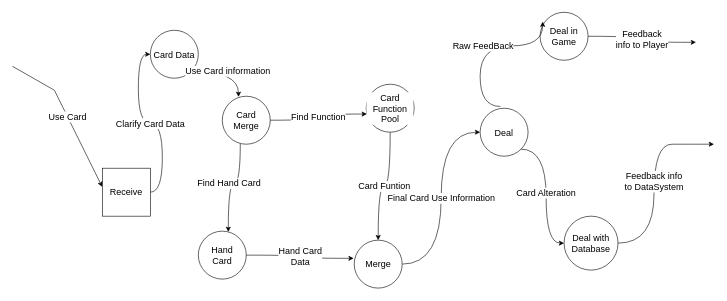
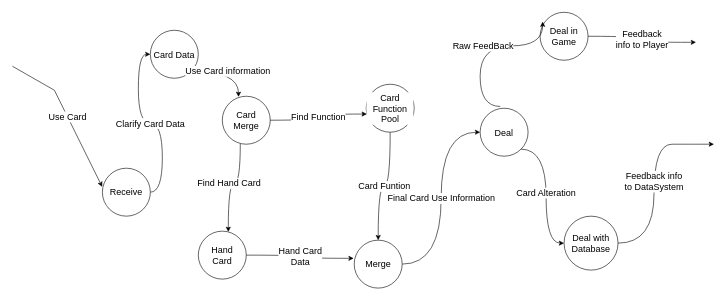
  <mxCell id="0" />
  <mxCell id="1" parent="0" />
  <mxCell id="2" value="Clarify Card Data" style="edgeStyle=orthogonalEdgeStyle;rounded=0;orthogonalLoop=1;jettySize=auto;html=1;exitX=1;exitY=0.5;exitDx=0;exitDy=0;entryX=0;entryY=0.5;entryDx=0;entryDy=0;curved=1;fontSize=15;" edge="1" parent="1" source="3" target="5"><mxGeometry relative="1" as="geometry" /></mxCell>
- <mxCell id="3" value="Receive" style="whiteSpace=wrap;html=1;aspect=fixed;fontSize=15;rounded=0;" vertex="1" parent="1"><mxGeometry x="170" y="280" width="80" height="80" as="geometry" /></mxCell>
+ <mxCell id="3" value="Receive" style="ellipse;whiteSpace=wrap;html=1;aspect=fixed;fontSize=15;" vertex="1" parent="1"><mxGeometry x="170" y="280" width="80" height="80" as="geometry" /></mxCell>
  <mxCell id="4" value="Use Card" style="endArrow=classic;html=1;rounded=0;entryX=-0.004;entryY=0.388;entryDx=0;entryDy=0;entryPerimeter=0;fontSize=15;" edge="1" parent="1" target="3"><mxGeometry width="50" height="50" relative="1" as="geometry"><mxPoint x="20" y="110" as="sourcePoint" /><mxPoint x="40" y="20" as="targetPoint" /><Array as="points"><mxPoint x="90" y="150" /></Array></mxGeometry></mxCell>
  <mxCell id="5" value="Card Data" style="ellipse;whiteSpace=wrap;html=1;aspect=fixed;fontSize=15;" vertex="1" parent="1"><mxGeometry x="250" y="50" width="80" height="80" as="geometry" /></mxCell>
  <mxCell id="6" value="Find Hand Card" style="edgeStyle=orthogonalEdgeStyle;shape=connector;curved=1;rounded=0;orthogonalLoop=1;jettySize=auto;html=1;strokeColor=default;align=center;verticalAlign=middle;fontFamily=Helvetica;fontSize=15;fontColor=default;labelBackgroundColor=default;endArrow=classic;" edge="1" parent="1" source="7" target="9"><mxGeometry x="0.009" relative="1" as="geometry"><Array as="points"><mxPoint x="400" y="305" /><mxPoint x="380" y="305" /></Array><mxPoint as="offset" /></mxGeometry></mxCell>
  <mxCell id="7" value="Card Merge" style="ellipse;whiteSpace=wrap;html=1;aspect=fixed;fontSize=15;" vertex="1" parent="1"><mxGeometry x="370" y="160" width="80" height="80" as="geometry" /></mxCell>
  <mxCell id="8" value="Use Card information" style="endArrow=classic;html=1;rounded=0;strokeColor=default;align=center;verticalAlign=middle;fontFamily=Helvetica;fontSize=15;fontColor=default;labelBackgroundColor=default;edgeStyle=orthogonalEdgeStyle;curved=1;exitX=1;exitY=1;exitDx=0;exitDy=0;entryX=0.338;entryY=0.013;entryDx=0;entryDy=0;entryPerimeter=0;" edge="1" parent="1" source="5" target="7"><mxGeometry width="50" height="50" relative="1" as="geometry"><mxPoint x="360" y="130" as="sourcePoint" /><mxPoint x="410" y="80" as="targetPoint" /></mxGeometry></mxCell>
  <mxCell id="9" value="&lt;div style=&quot;font-size: 15px;&quot;&gt;Hand&lt;/div&gt;Card" style="ellipse;whiteSpace=wrap;html=1;aspect=fixed;fontFamily=Helvetica;fontSize=15;fontColor=default;labelBackgroundColor=default;" vertex="1" parent="1"><mxGeometry x="330" y="385" width="80" height="80" as="geometry" /></mxCell>
  <mxCell id="10" value="Card Funtion" style="edgeStyle=orthogonalEdgeStyle;shape=connector;curved=1;rounded=0;orthogonalLoop=1;jettySize=auto;html=1;entryX=0.5;entryY=0;entryDx=0;entryDy=0;strokeColor=default;align=center;verticalAlign=middle;fontFamily=Helvetica;fontSize=15;fontColor=default;labelBackgroundColor=default;endArrow=classic;" edge="1" parent="1" source="11" target="15"><mxGeometry relative="1" as="geometry"><mxPoint x="700" y="290" as="targetPoint" /></mxGeometry></mxCell>
  <mxCell id="11" value="Card Function&lt;div style=&quot;font-size: 15px;&quot;&gt;Pool&lt;/div&gt;" style="ellipse;whiteSpace=wrap;html=1;aspect=fixed;fontFamily=Helvetica;fontSize=15;fontColor=default;labelBackgroundColor=default;" vertex="1" parent="1"><mxGeometry x="610" y="140" width="80" height="80" as="geometry" /></mxCell>
  <mxCell id="12" value="Find Function" style="edgeStyle=orthogonalEdgeStyle;shape=connector;curved=1;rounded=0;orthogonalLoop=1;jettySize=auto;html=1;entryX=0.013;entryY=0.621;entryDx=0;entryDy=0;entryPerimeter=0;strokeColor=default;align=center;verticalAlign=middle;fontFamily=Helvetica;fontSize=15;fontColor=default;labelBackgroundColor=default;endArrow=classic;" edge="1" parent="1" source="7" target="11"><mxGeometry relative="1" as="geometry" /></mxCell>
  <mxCell id="13" value="Final Card Use Information" style="edgeStyle=orthogonalEdgeStyle;shape=connector;curved=1;rounded=0;orthogonalLoop=1;jettySize=auto;html=1;entryX=0;entryY=0.5;entryDx=0;entryDy=0;strokeColor=default;align=center;verticalAlign=middle;fontFamily=Helvetica;fontSize=15;fontColor=default;labelBackgroundColor=default;endArrow=classic;" edge="1" parent="1" source="15" target="17"><mxGeometry relative="1" as="geometry" /></mxCell>
  <mxCell id="14" style="edgeStyle=orthogonalEdgeStyle;shape=connector;curved=1;rounded=0;orthogonalLoop=1;jettySize=auto;html=1;exitX=0.5;exitY=0;exitDx=0;exitDy=0;strokeColor=default;align=center;verticalAlign=middle;fontFamily=Helvetica;fontSize=11;fontColor=default;labelBackgroundColor=default;endArrow=classic;" edge="1" parent="1" source="15"><mxGeometry relative="1" as="geometry"><mxPoint x="629.385" y="420" as="targetPoint" /></mxGeometry></mxCell>
  <mxCell id="15" value="Merge" style="ellipse;whiteSpace=wrap;html=1;aspect=fixed;fontFamily=Helvetica;fontSize=15;fontColor=default;labelBackgroundColor=default;" vertex="1" parent="1"><mxGeometry x="590" y="400" width="80" height="80" as="geometry" /></mxCell>
  <mxCell id="16" value="Hand Card&lt;div style=&quot;font-size: 15px;&quot;&gt;Data&lt;/div&gt;" style="edgeStyle=orthogonalEdgeStyle;shape=connector;curved=1;rounded=0;orthogonalLoop=1;jettySize=auto;html=1;entryX=-0.012;entryY=0.379;entryDx=0;entryDy=0;entryPerimeter=0;strokeColor=default;align=center;verticalAlign=middle;fontFamily=Helvetica;fontSize=15;fontColor=default;labelBackgroundColor=default;endArrow=classic;" edge="1" parent="1" source="9" target="15"><mxGeometry relative="1" as="geometry" /></mxCell>
  <mxCell id="17" value="Deal" style="ellipse;whiteSpace=wrap;html=1;aspect=fixed;fontFamily=Helvetica;fontSize=15;fontColor=default;labelBackgroundColor=default;" vertex="1" parent="1"><mxGeometry x="800" y="180" width="80" height="80" as="geometry" /></mxCell>
  <mxCell id="18" value="Deal in&lt;div style=&quot;font-size: 15px;&quot;&gt;Game&lt;/div&gt;" style="ellipse;whiteSpace=wrap;html=1;aspect=fixed;fontFamily=Helvetica;fontSize=15;fontColor=default;labelBackgroundColor=default;" vertex="1" parent="1"><mxGeometry x="900" y="20" width="80" height="80" as="geometry" /></mxCell>
  <mxCell id="19" value="Deal with&lt;div style=&quot;font-size: 15px;&quot;&gt;Database&lt;/div&gt;" style="ellipse;whiteSpace=wrap;html=1;aspect=fixed;fontFamily=Helvetica;fontSize=15;fontColor=default;labelBackgroundColor=default;" vertex="1" parent="1"><mxGeometry x="940" y="360" width="90" height="90" as="geometry" /></mxCell>
  <mxCell id="20" value="Raw FeedBack" style="endArrow=classic;html=1;rounded=0;strokeColor=default;align=center;verticalAlign=middle;fontFamily=Helvetica;fontSize=15;fontColor=default;labelBackgroundColor=default;edgeStyle=orthogonalEdgeStyle;curved=1;exitX=0.421;exitY=-0.037;exitDx=0;exitDy=0;exitPerimeter=0;entryX=0.054;entryY=0.196;entryDx=0;entryDy=0;entryPerimeter=0;" edge="1" parent="1" source="17" target="18"><mxGeometry width="50" height="50" relative="1" as="geometry"><mxPoint x="670" y="160" as="sourcePoint" /><mxPoint x="720" y="110" as="targetPoint" /><Array as="points"><mxPoint x="800" y="177" /><mxPoint x="800" y="76" /></Array></mxGeometry></mxCell>
  <mxCell id="21" value="Card Alteration" style="endArrow=classic;html=1;rounded=0;strokeColor=default;align=center;verticalAlign=middle;fontFamily=Helvetica;fontSize=15;fontColor=default;labelBackgroundColor=default;edgeStyle=orthogonalEdgeStyle;curved=1;exitX=1;exitY=1;exitDx=0;exitDy=0;entryX=0;entryY=0.5;entryDx=0;entryDy=0;" edge="1" parent="1" source="17" target="19"><mxGeometry width="50" height="50" relative="1" as="geometry"><mxPoint x="880" y="220" as="sourcePoint" /><mxPoint x="930" y="170" as="targetPoint" /></mxGeometry></mxCell>
  <mxCell id="22" value="Feedback&lt;div style=&quot;font-size: 15px;&quot;&gt;info to Player&lt;/div&gt;" style="endArrow=classic;html=1;rounded=0;strokeColor=default;align=center;verticalAlign=middle;fontFamily=Helvetica;fontSize=15;fontColor=default;labelBackgroundColor=default;edgeStyle=orthogonalEdgeStyle;curved=1;exitX=1;exitY=0.5;exitDx=0;exitDy=0;" edge="1" parent="1" source="18"><mxGeometry width="50" height="50" relative="1" as="geometry"><mxPoint x="1010" y="120" as="sourcePoint" /><mxPoint x="1160" y="70" as="targetPoint" /></mxGeometry></mxCell>
  <mxCell id="23" value="Feedback info&lt;div style=&quot;font-size: 15px;&quot;&gt;to DataSystem&lt;/div&gt;" style="endArrow=classic;html=1;rounded=0;strokeColor=default;align=center;verticalAlign=middle;fontFamily=Helvetica;fontSize=15;fontColor=default;labelBackgroundColor=default;edgeStyle=orthogonalEdgeStyle;curved=1;exitX=1;exitY=0.5;exitDx=0;exitDy=0;" edge="1" parent="1" source="19"><mxGeometry x="0.003" width="50" height="50" relative="1" as="geometry"><mxPoint x="1040" y="250" as="sourcePoint" /><mxPoint x="1190" y="240" as="targetPoint" /><Array as="points"><mxPoint x="1090" y="405" /><mxPoint x="1090" y="240" /><mxPoint x="1150" y="240" /></Array><mxPoint as="offset" /></mxGeometry></mxCell>
